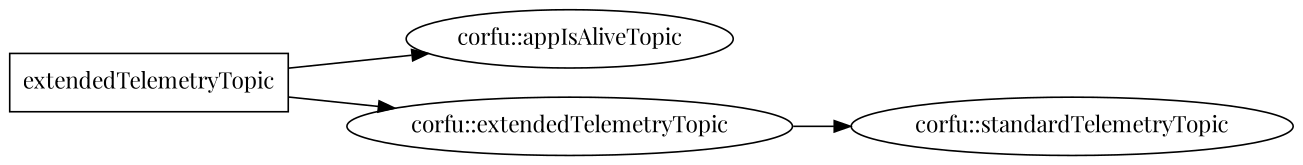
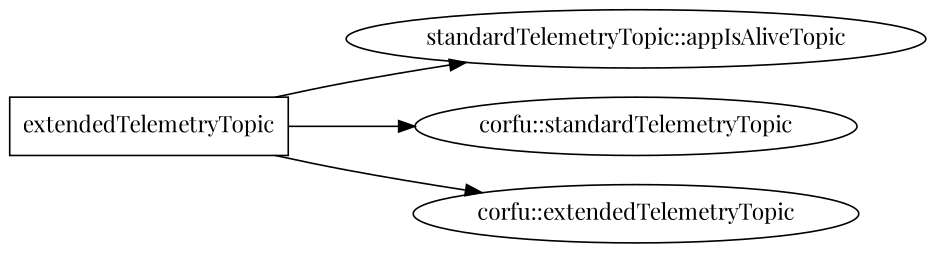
  digraph {
    fontname="Playfair Display"
    rankdir=LR
    node [fontname="Playfair Display"]
    edge [fontname="Playfair Display"]
    n1 [label=extendedTelemetryTopic shape=box]
-   "corfu::appIsAliveTopic"
+   "corfu::appIsAliveTopic" [label="standardTelemetryTopic::appIsAliveTopic"]
    "corfu::standardTelemetryTopic"
    "corfu::extendedTelemetryTopic"
    n1 -> "corfu::appIsAliveTopic"
-   "corfu::extendedTelemetryTopic" -> "corfu::standardTelemetryTopic"
+   n1 -> "corfu::standardTelemetryTopic"
    n1 -> "corfu::extendedTelemetryTopic"
  }
